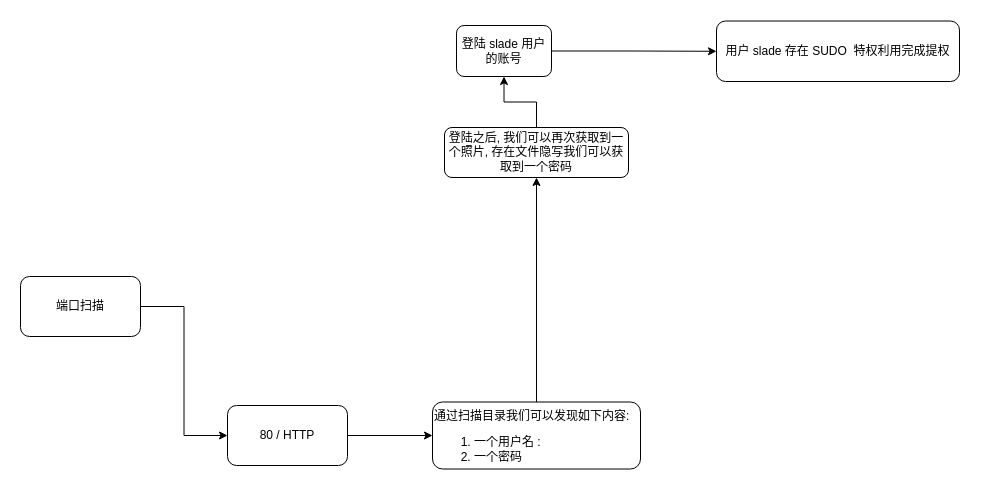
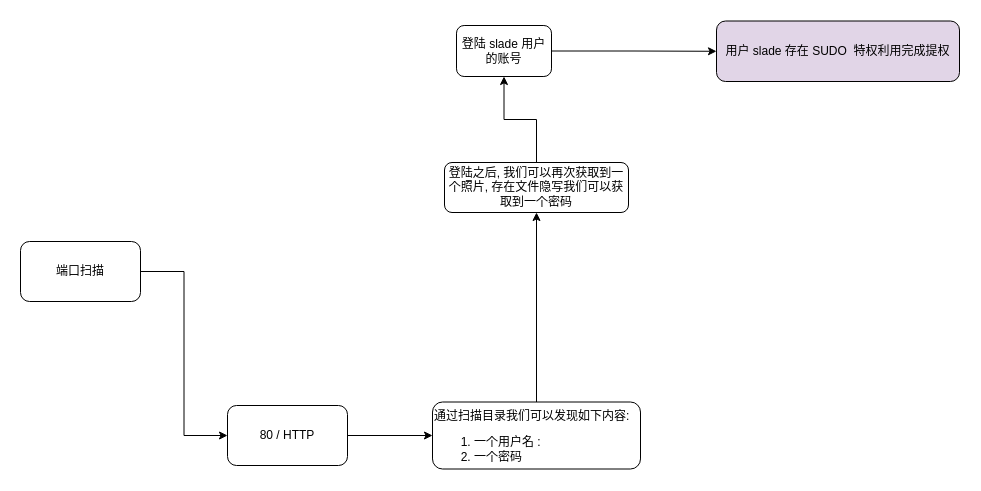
  <mxCell id="0" />
  <mxCell id="1" parent="0" />
  <mxCell id="2" style="edgeStyle=orthogonalEdgeStyle;rounded=0;orthogonalLoop=1;jettySize=auto;html=1;entryX=0;entryY=0.5;entryDx=0;entryDy=0;" edge="1" parent="1" source="3" target="5"><mxGeometry relative="1" as="geometry" /></mxCell>
- <mxCell id="3" value="端口扫描" style="rounded=1;whiteSpace=wrap;html=1;" vertex="1" parent="1"><mxGeometry x="20" y="276" width="120" height="60" as="geometry" /></mxCell>
+ <mxCell id="3" value="端口扫描" style="rounded=1;whiteSpace=wrap;html=1;" vertex="1" parent="1"><mxGeometry x="20" y="241" width="120" height="60" as="geometry" /></mxCell>
  <mxCell id="4" value="" style="edgeStyle=orthogonalEdgeStyle;rounded=0;orthogonalLoop=1;jettySize=auto;html=1;" edge="1" parent="1" source="5" target="7"><mxGeometry relative="1" as="geometry" /></mxCell>
  <mxCell id="5" value="80 / HTTP" style="whiteSpace=wrap;html=1;rounded=1;" vertex="1" parent="1"><mxGeometry x="227" y="405" width="120" height="60" as="geometry" /></mxCell>
  <mxCell id="6" value="" style="edgeStyle=orthogonalEdgeStyle;rounded=0;orthogonalLoop=1;jettySize=auto;html=1;" edge="1" parent="1" source="7" target="9"><mxGeometry relative="1" as="geometry" /></mxCell>
  <mxCell id="7" value="通过扫描目录我们可以发现如下内容:&amp;nbsp;&lt;br&gt;&lt;ol&gt;&lt;li&gt;一个用户名 :&amp;nbsp;&lt;/li&gt;&lt;li&gt;一个密码&lt;/li&gt;&lt;/ol&gt;" style="whiteSpace=wrap;html=1;rounded=1;align=left;verticalAlign=top;" vertex="1" parent="1"><mxGeometry x="432" y="401.5" width="208" height="67" as="geometry" /></mxCell>
  <mxCell id="8" value="" style="edgeStyle=orthogonalEdgeStyle;rounded=0;orthogonalLoop=1;jettySize=auto;html=1;" edge="1" parent="1" source="9" target="11"><mxGeometry relative="1" as="geometry" /></mxCell>
- <mxCell id="9" value="登陆之后, 我们可以再次获取到一个照片, 存在文件隐写我们可以获取到一个密码" style="whiteSpace=wrap;html=1;align=center;verticalAlign=middle;rounded=1;" vertex="1" parent="1"><mxGeometry x="444" y="127" width="184" height="50" as="geometry" /></mxCell>
+ <mxCell id="9" value="登陆之后, 我们可以再次获取到一个照片, 存在文件隐写我们可以获取到一个密码" style="whiteSpace=wrap;html=1;align=center;verticalAlign=middle;rounded=1;" vertex="1" parent="1"><mxGeometry x="444" y="162" width="184" height="50" as="geometry" /></mxCell>
  <mxCell id="10" value="" style="edgeStyle=orthogonalEdgeStyle;rounded=0;orthogonalLoop=1;jettySize=auto;html=1;" edge="1" parent="1" source="11" target="12"><mxGeometry relative="1" as="geometry" /></mxCell>
  <mxCell id="11" value="登陆 slade 用户的账号" style="whiteSpace=wrap;html=1;rounded=1;" vertex="1" parent="1"><mxGeometry x="456" y="25" width="95" height="51" as="geometry" /></mxCell>
- <mxCell id="12" value="用户 slade 存在 SUDO&amp;nbsp; 特权利用完成提权" style="whiteSpace=wrap;html=1;rounded=1;" vertex="1" parent="1"><mxGeometry x="716" y="20.5" width="243" height="60.5" as="geometry" /></mxCell>
+ <mxCell id="12" value="用户 slade 存在 SUDO&amp;nbsp; 特权利用完成提权" style="whiteSpace=wrap;html=1;rounded=1;fillColor=#e1d5e7;" vertex="1" parent="1"><mxGeometry x="716" y="20.5" width="243" height="60.5" as="geometry" /></mxCell>
